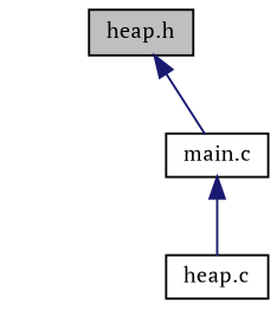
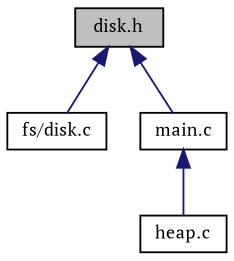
  digraph {
    fontname="PT Serif"
    node [color=black fillcolor=white fontname="PT Serif" fontsize=10 shape=record style=filled]
    edge [color=midnightblue dir=back fontname="PT Serif" fontsize=10 labelfontname=Helvetica labelfontsize=10 style=solid]
-   n1 [fillcolor=grey75 fontcolor=black height=0.2 label="heap.h" width=0.4]
+   n1 [fillcolor=grey75 fontcolor=black height=0.2 label="disk.h" width=0.4]
+   n2 [height=0.2 label="fs/disk.c" width=0.4]
    n3 [height=0.2 label="main.c" width=0.4]
    n4 [height=0.2 label="heap.c" width=0.4]
+   n1 -> n2
    n1 -> n3
    n3 -> n4
  }
